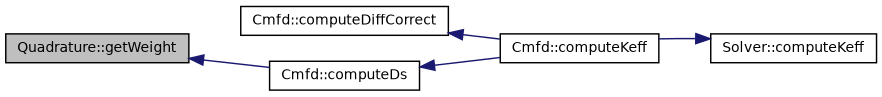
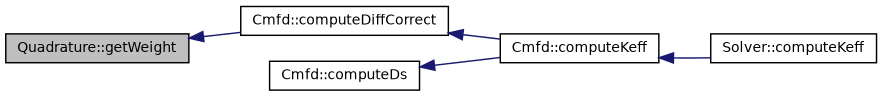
  digraph {
    rankdir=LR
    node [color=black fillcolor=white fontname=Helvetica fontsize=10 shape=record style=filled]
    edge [color=midnightblue dir=back fontname=Helvetica fontsize=10 labelfontname=Helvetica labelfontsize=10 style=solid]
    n1 [fillcolor=grey75 fontcolor=black height=0.2 label="Quadrature::getWeight" width=0.4]
    n2 [height=0.2 label="Cmfd::computeDiffCorrect" width=0.4]
    n3 [height=0.2 label="Cmfd::computeKeff" width=0.4]
    n4 [height=0.2 label="Cmfd::computeDs" width=0.4]
    n5 [height=0.2 label="Solver::computeKeff" width=0.4]
-   n1 -> n4
+   n1 -> n2
    n2 -> n3
-   n5 -> n3
+   n3 -> n5
    n4 -> n3
  }
